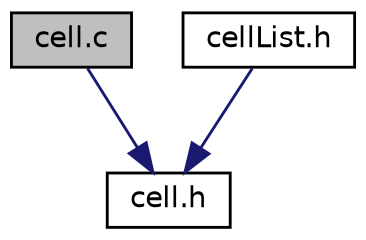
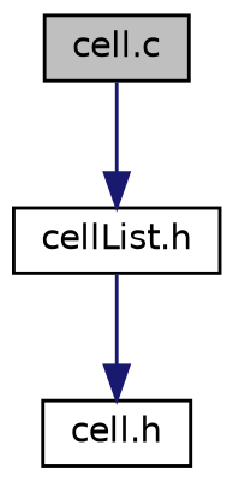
  digraph {
    node [color=black fillcolor=white fontname=Helvetica fontsize=10 shape=record style=filled]
    edge [color=midnightblue fontname=Helvetica fontsize=10 labelfontname=Helvetica labelfontsize=10 style=solid]
    n1 [fillcolor=grey75 fontcolor=black height=0.2 label="cell.c" width=0.4]
    n2 [height=0.2 label="cellList.h" width=0.4]
    n3 [height=0.2 label="cell.h" width=0.4]
-   n1 -> n3
+   n1 -> n2
    n2 -> n3
  }
